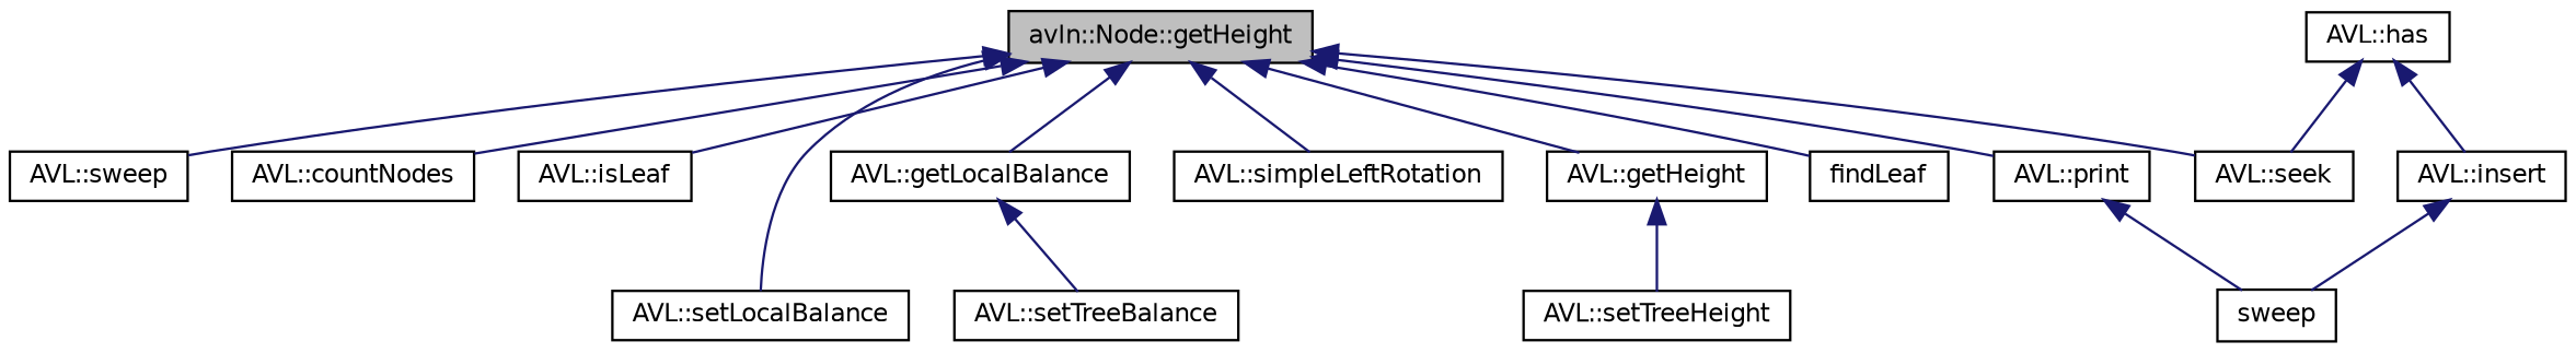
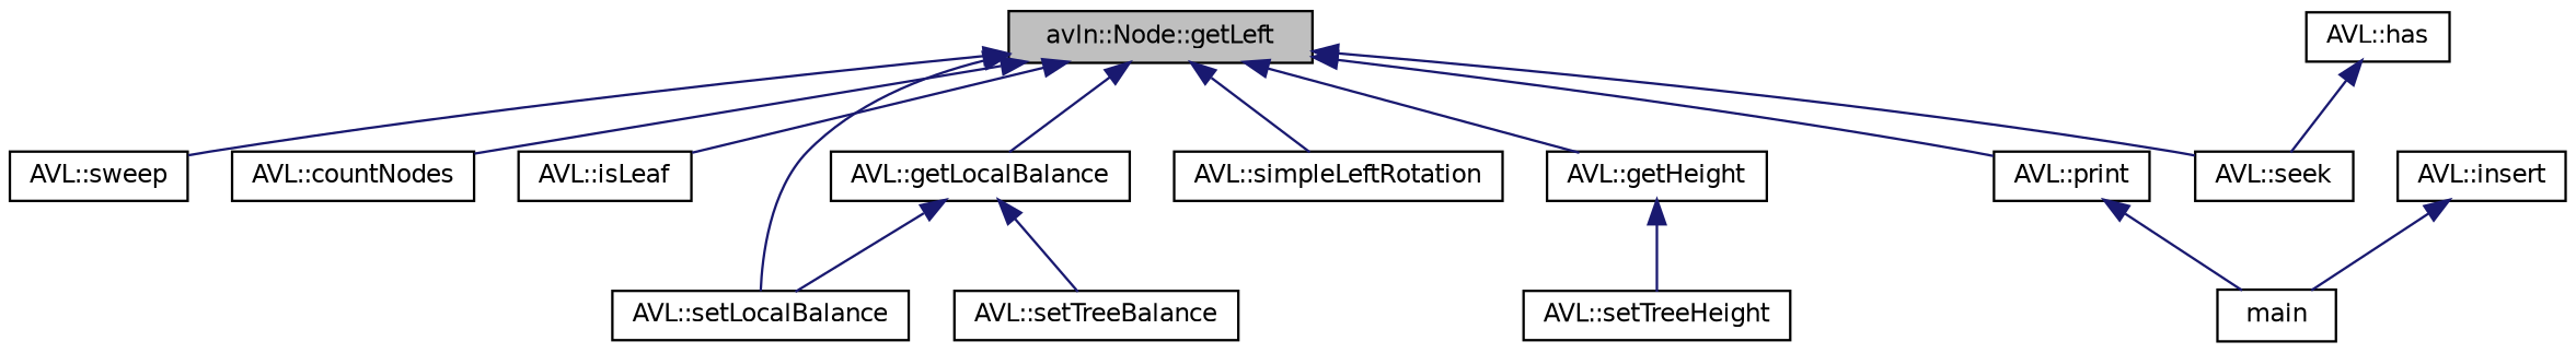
  digraph {
    rankdir=TB
    node [color=black fillcolor=white fontname=Helvetica fontsize=10 shape=record style=filled]
    edge [color=midnightblue dir=back fontname=Helvetica fontsize=10 labelfontname=Helvetica labelfontsize=10 style=solid]
-   n1 [fillcolor=grey75 fontcolor=black height=0.2 label="avln::Node::getHeight" width=0.4]
+   n1 [fillcolor=grey75 fontcolor=black height=0.2 label="avln::Node::getLeft" width=0.4]
    n2 [height=0.2 label="AVL::seek" width=0.4]
    n3 [height=0.2 label="AVL::sweep" width=0.4]
    n4 [height=0.2 label="AVL::countNodes" width=0.4]
    n5 [height=0.2 label="AVL::isLeaf" width=0.4]
    n6 [height=0.2 label="AVL::setLocalBalance" width=0.4]
    n7 [height=0.2 label="AVL::getLocalBalance" width=0.4]
    n8 [height=0.2 label="AVL::simpleLeftRotation" width=0.4]
    n9 [height=0.2 label="AVL::getHeight" width=0.4]
-   n10 [height=0.2 label=findLeaf width=0.4]
    n11 [height=0.2 label="AVL::print" width=0.4]
    n12 [height=0.2 label="AVL::setTreeBalance" width=0.4]
    n13 [height=0.2 label="AVL::setTreeHeight" width=0.4]
-   n14 [height=0.2 label=sweep width=0.4]
+   n14 [height=0.2 label=main width=0.4]
    n15 [height=0.2 label="AVL::has" width=0.4]
    n16 [height=0.2 label="AVL::insert" width=0.4]
    n1 -> n2
    n1 -> n3
    n1 -> n4
    n1 -> n5
    n1 -> n6
    n1 -> n7
    n1 -> n8
    n1 -> n9
-   n1 -> n10
    n1 -> n11
+   n7 -> n6
    n7 -> n12
    n9 -> n13
    n11 -> n14
    n15 -> n2
-   n15 -> n16
    n16 -> n14
  }
